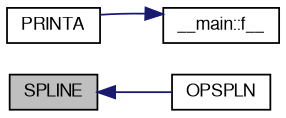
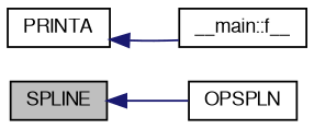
  digraph {
    rankdir=LR
    node [color=black fillcolor=white fontname=FreeSans fontsize=10 shape=record style=filled]
    edge [color=midnightblue dir=back fontname=FreeSans fontsize=10 labelfontname=FreeSans labelfontsize=10 style=solid]
    n1 [fillcolor=grey75 fontcolor=black height=0.2 label=SPLINE width=0.4]
    n2 [height=0.2 label=OPSPLN width=0.4]
    n3 [height=0.2 label=PRINTA width=0.4]
    n4 [height=0.2 label="__main::f__" width=0.4]
    n1 -> n2
-   n4 -> n3
+   n3 -> n4
  }
